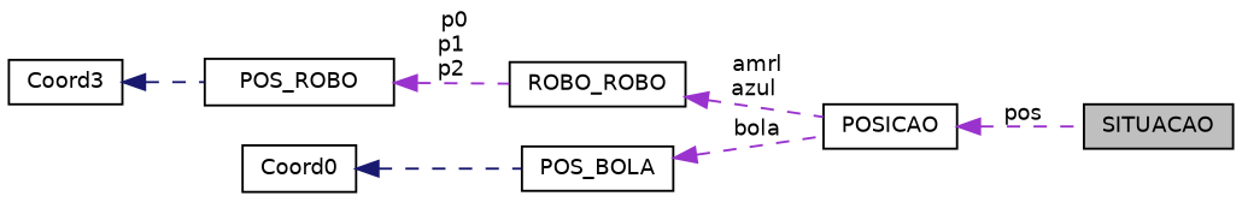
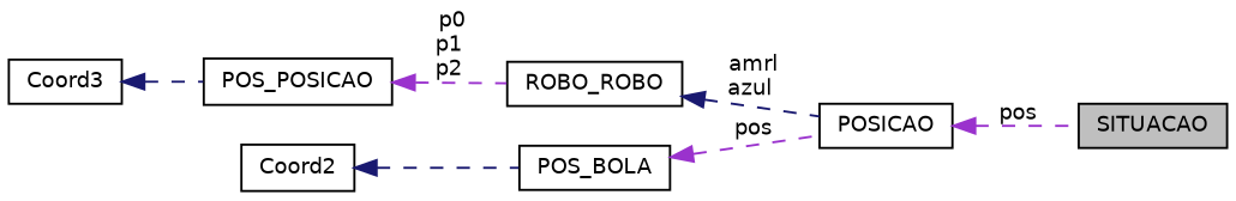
  digraph {
    rankdir=LR
    node [color=black fillcolor=white fontname=Helvetica fontsize=10 shape=record style=filled]
    edge [color=darkorchid3 dir=back fontname=Helvetica fontsize=10 labelfontname=Helvetica labelfontsize=10 style=dashed]
    n1 [fillcolor=grey75 fontcolor=black height=0.2 label=SITUACAO width=0.4]
    n2 [height=0.2 label=POSICAO width=0.4]
    n3 [height=0.2 label=ROBO_ROBO width=0.4]
-   n4 [height=0.2 label=POS_ROBO width=0.4]
+   n4 [height=0.2 label=POS_POSICAO width=0.4]
    n5 [height=0.2 label=Coord3 width=0.4]
    n6 [height=0.2 label=POS_BOLA width=0.4]
-   n7 [height=0.2 label=Coord0 width=0.4]
+   n7 [height=0.2 label=Coord2 width=0.4]
    n2 -> n1 [label=" pos"]
-   n3 -> n2 [label=" amrl\nazul"]
+   n3 -> n2 [color=midnightblue label=" amrl\nazul"]
    n4 -> n3 [label=" p0\np1\np2"]
    n5 -> n4 [color=midnightblue]
-   n6 -> n2 [label=" bola"]
+   n6 -> n2 [label=" pos"]
    n7 -> n6 [color=midnightblue]
  }
